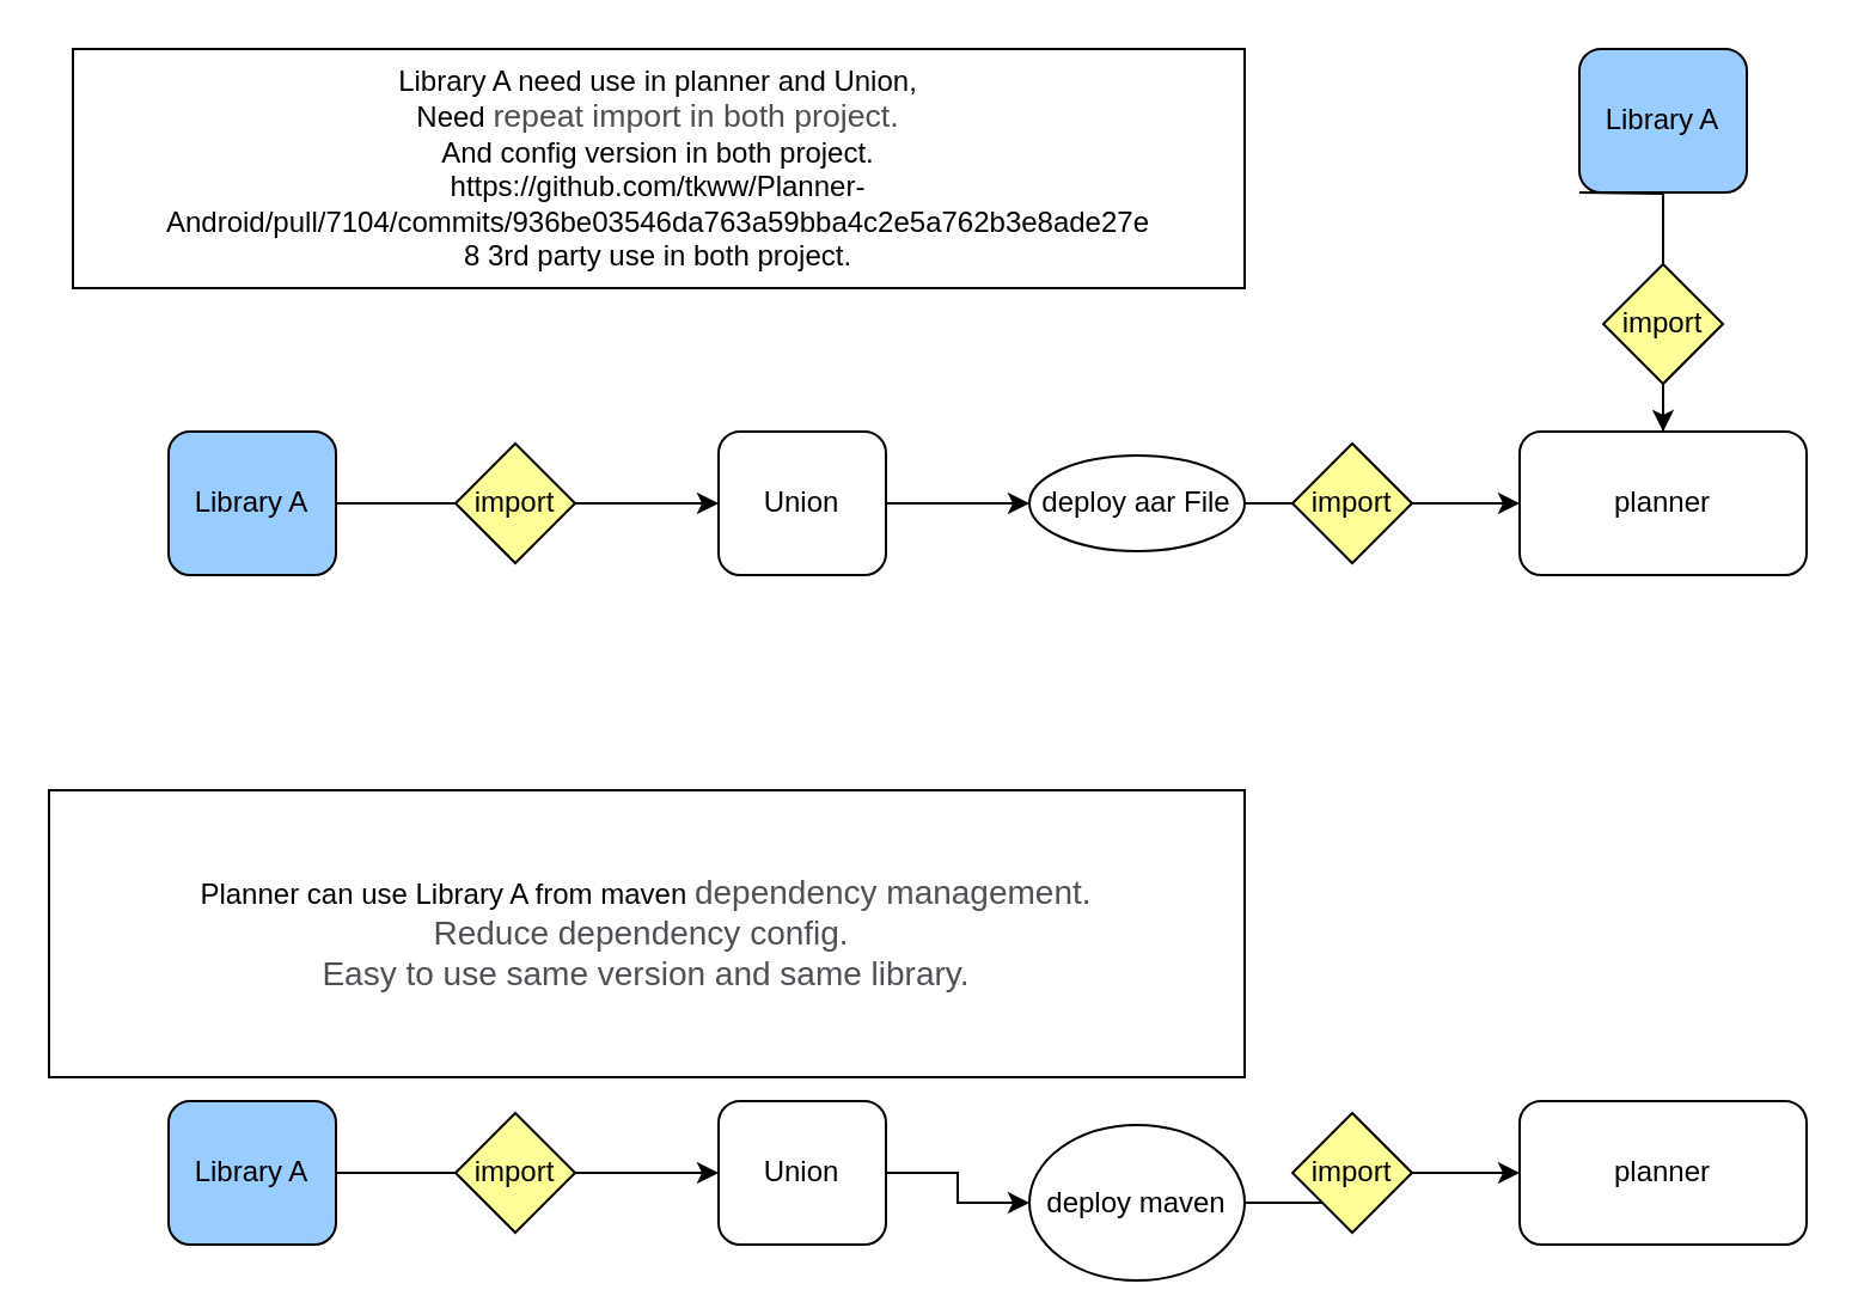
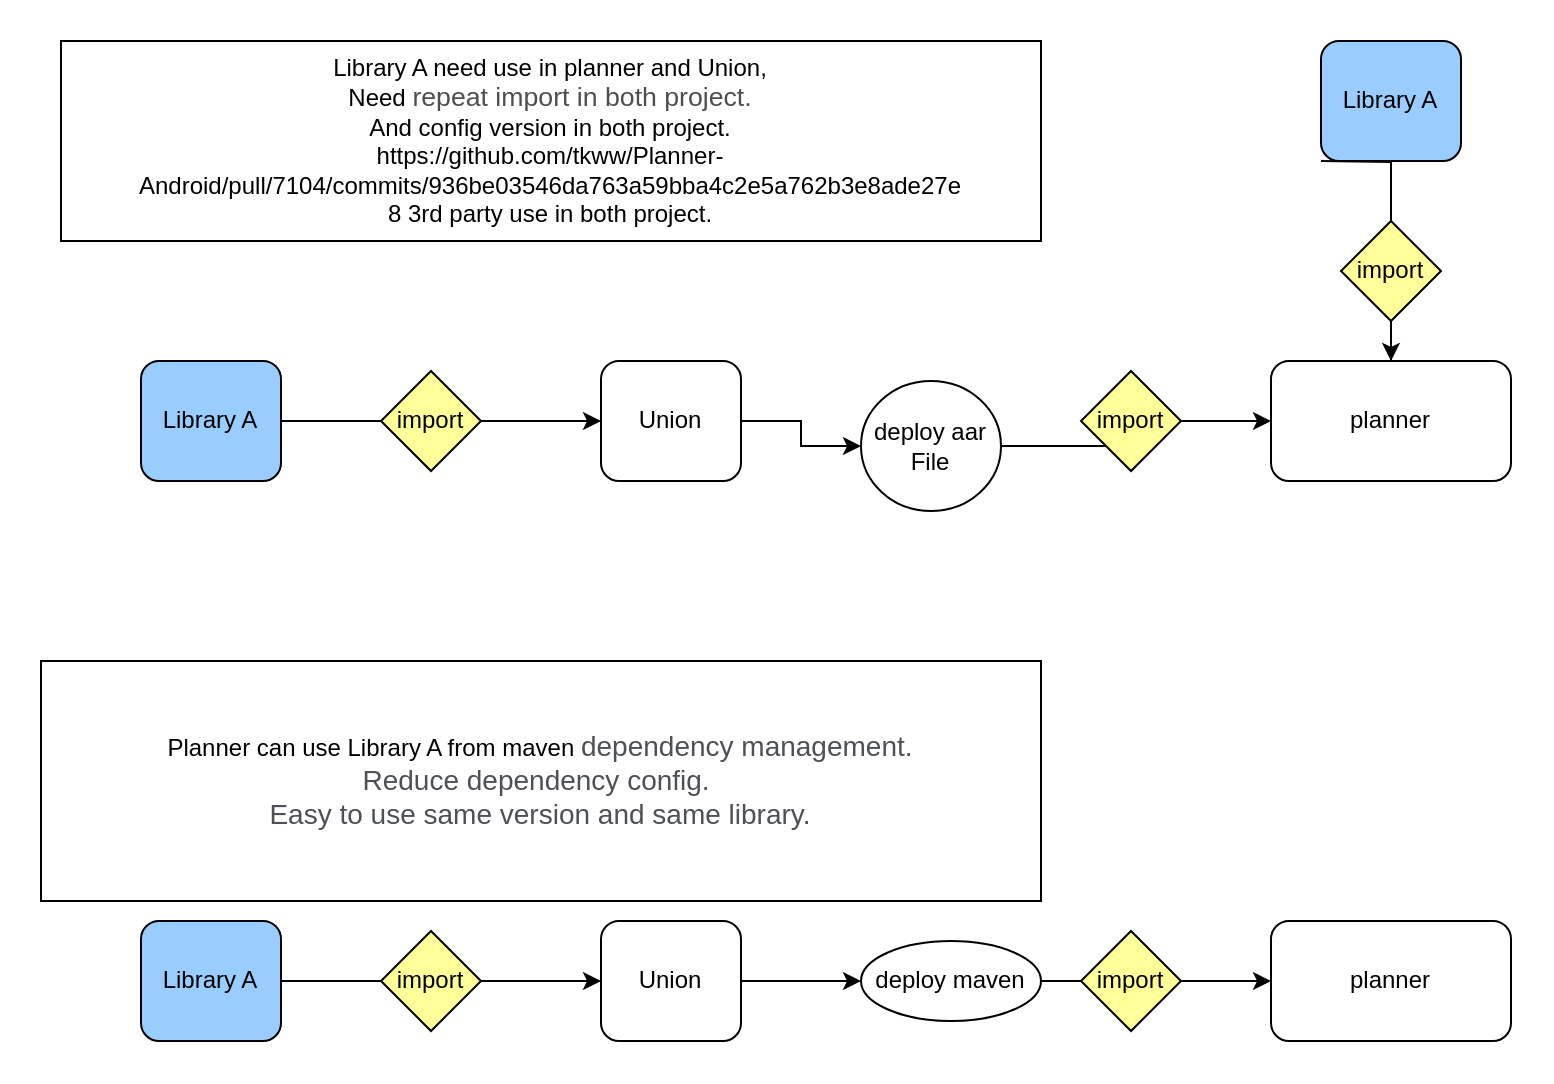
  <mxCell id="0" />
  <mxCell id="1" parent="0" />
  <mxCell id="2" style="edgeStyle=orthogonalEdgeStyle;rounded=0;orthogonalLoop=1;jettySize=auto;html=1;" edge="1" parent="1" source="3" target="7"><mxGeometry relative="1" as="geometry" /></mxCell>
  <mxCell id="3" value="Union" style="rounded=1;whiteSpace=wrap;html=1;" vertex="1" parent="1"><mxGeometry x="300" y="180" width="70" height="60" as="geometry" /></mxCell>
  <mxCell id="4" style="edgeStyle=orthogonalEdgeStyle;rounded=0;orthogonalLoop=1;jettySize=auto;html=1;startArrow=none;" edge="1" parent="1" source="11" target="3"><mxGeometry relative="1" as="geometry" /></mxCell>
  <mxCell id="5" value="Library A" style="rounded=1;whiteSpace=wrap;html=1;fillColor=#99CCFF;" vertex="1" parent="1"><mxGeometry x="70" y="180" width="70" height="60" as="geometry" /></mxCell>
  <mxCell id="6" style="edgeStyle=orthogonalEdgeStyle;rounded=0;orthogonalLoop=1;jettySize=auto;html=1;entryX=0;entryY=0.5;entryDx=0;entryDy=0;" edge="1" parent="1" source="7" target="8"><mxGeometry relative="1" as="geometry" /></mxCell>
- <mxCell id="7" value="deploy aar File" style="ellipse;whiteSpace=wrap;html=1;" vertex="1" parent="1"><mxGeometry x="430" y="190" width="90" height="40" as="geometry" /></mxCell>
+ <mxCell id="7" value="deploy aar File" style="ellipse;whiteSpace=wrap;html=1;" vertex="1" parent="1"><mxGeometry x="430" y="190" width="70" height="65" as="geometry" /></mxCell>
  <mxCell id="8" value="planner" style="rounded=1;whiteSpace=wrap;html=1;" vertex="1" parent="1"><mxGeometry x="635" y="180" width="120" height="60" as="geometry" /></mxCell>
  <mxCell id="9" style="edgeStyle=orthogonalEdgeStyle;rounded=0;orthogonalLoop=1;jettySize=auto;html=1;entryX=0.5;entryY=0;entryDx=0;entryDy=0;startArrow=none;" edge="1" parent="1" source="13" target="8"><mxGeometry relative="1" as="geometry"><mxPoint x="660" y="80" as="sourcePoint" /></mxGeometry></mxCell>
  <mxCell id="10" value="Library A" style="rounded=1;whiteSpace=wrap;html=1;fillColor=#99CCFF;" vertex="1" parent="1"><mxGeometry x="660" y="20" width="70" height="60" as="geometry" /></mxCell>
  <mxCell id="11" value="import" style="rhombus;whiteSpace=wrap;html=1;fillColor=#FFFF99;" vertex="1" parent="1"><mxGeometry x="190" y="185" width="50" height="50" as="geometry" /></mxCell>
  <mxCell id="12" value="" style="edgeStyle=orthogonalEdgeStyle;rounded=0;orthogonalLoop=1;jettySize=auto;html=1;endArrow=none;" edge="1" parent="1" source="5" target="11"><mxGeometry relative="1" as="geometry"><mxPoint x="140" y="210" as="sourcePoint" /><mxPoint x="300" y="210" as="targetPoint" /></mxGeometry></mxCell>
  <mxCell id="13" value="import" style="rhombus;whiteSpace=wrap;html=1;fillColor=#FFFF99;" vertex="1" parent="1"><mxGeometry x="670" y="110" width="50" height="50" as="geometry" /></mxCell>
  <mxCell id="14" value="" style="edgeStyle=orthogonalEdgeStyle;rounded=0;orthogonalLoop=1;jettySize=auto;html=1;entryX=0.5;entryY=0;entryDx=0;entryDy=0;endArrow=none;" edge="1" parent="1" target="13"><mxGeometry relative="1" as="geometry"><mxPoint x="660" y="80" as="sourcePoint" /><mxPoint x="660" y="180" as="targetPoint" /></mxGeometry></mxCell>
  <mxCell id="15" value="import" style="rhombus;whiteSpace=wrap;html=1;fillColor=#FFFF99;" vertex="1" parent="1"><mxGeometry x="540" y="185" width="50" height="50" as="geometry" /></mxCell>
  <mxCell id="16" style="edgeStyle=orthogonalEdgeStyle;rounded=0;orthogonalLoop=1;jettySize=auto;html=1;" edge="1" parent="1" source="17" target="21"><mxGeometry relative="1" as="geometry" /></mxCell>
  <mxCell id="17" value="Union" style="rounded=1;whiteSpace=wrap;html=1;" vertex="1" parent="1"><mxGeometry x="300" y="460" width="70" height="60" as="geometry" /></mxCell>
  <mxCell id="18" style="edgeStyle=orthogonalEdgeStyle;rounded=0;orthogonalLoop=1;jettySize=auto;html=1;startArrow=none;" edge="1" parent="1" source="23" target="17"><mxGeometry relative="1" as="geometry" /></mxCell>
  <mxCell id="19" value="Library A" style="rounded=1;whiteSpace=wrap;html=1;fillColor=#99CCFF;" vertex="1" parent="1"><mxGeometry x="70" y="460" width="70" height="60" as="geometry" /></mxCell>
  <mxCell id="20" style="edgeStyle=orthogonalEdgeStyle;rounded=0;orthogonalLoop=1;jettySize=auto;html=1;entryX=0;entryY=0.5;entryDx=0;entryDy=0;" edge="1" parent="1" source="21" target="22"><mxGeometry relative="1" as="geometry" /></mxCell>
- <mxCell id="21" value="deploy maven" style="ellipse;whiteSpace=wrap;html=1;" vertex="1" parent="1"><mxGeometry x="430" y="470" width="90" height="65" as="geometry" /></mxCell>
+ <mxCell id="21" value="deploy maven" style="ellipse;whiteSpace=wrap;html=1;" vertex="1" parent="1"><mxGeometry x="430" y="470" width="90" height="40" as="geometry" /></mxCell>
  <mxCell id="22" value="planner" style="rounded=1;whiteSpace=wrap;html=1;" vertex="1" parent="1"><mxGeometry x="635" y="460" width="120" height="60" as="geometry" /></mxCell>
  <mxCell id="23" value="import" style="rhombus;whiteSpace=wrap;html=1;fillColor=#FFFF99;" vertex="1" parent="1"><mxGeometry x="190" y="465" width="50" height="50" as="geometry" /></mxCell>
  <mxCell id="24" value="" style="edgeStyle=orthogonalEdgeStyle;rounded=0;orthogonalLoop=1;jettySize=auto;html=1;endArrow=none;" edge="1" parent="1" source="19" target="23"><mxGeometry relative="1" as="geometry"><mxPoint x="140" y="490" as="sourcePoint" /><mxPoint x="300" y="490" as="targetPoint" /></mxGeometry></mxCell>
  <mxCell id="25" value="import" style="rhombus;whiteSpace=wrap;html=1;fillColor=#FFFF99;" vertex="1" parent="1"><mxGeometry x="540" y="465" width="50" height="50" as="geometry" /></mxCell>
  <mxCell id="26" value="Library A need use in planner and Union,&lt;br&gt;Need&amp;nbsp;&lt;span style=&quot;color: rgb(78 , 78 , 78) ; font-family: &amp;#34;helvetica&amp;#34; , &amp;#34;lucida grande&amp;#34; , &amp;#34;lucida&amp;#34; , &amp;#34;verdana&amp;#34; , sans-serif ; font-size: 13.333px ; background-color: rgb(255 , 255 , 255)&quot;&gt;repeat import in both project.&lt;br&gt;&lt;/span&gt;And config version in both project.&lt;br&gt;https://github.com/tkww/Planner-Android/pull/7104/commits/936be03546da763a59bba4c2e5a762b3e8ade27e&lt;br&gt;8 3rd party use in both project." style="rounded=0;whiteSpace=wrap;html=1;fillColor=#FFFFFF;" vertex="1" parent="1"><mxGeometry x="30" y="20" width="490" height="100" as="geometry" /></mxCell>
  <mxCell id="27" value="Planner can use Library A from maven&amp;nbsp;&lt;span style=&quot;color: rgb(77 , 81 , 86) ; font-family: &amp;#34;arial&amp;#34; , sans-serif ; font-size: 14px ; text-align: left ; background-color: rgb(255 , 255 , 255)&quot;&gt;dependency management.&lt;br&gt;Reduce dependency config.&amp;nbsp;&lt;br&gt;Easy to use same version and same library.&lt;br&gt;&lt;/span&gt;" style="rounded=0;whiteSpace=wrap;html=1;fillColor=#FFFFFF;" vertex="1" parent="1"><mxGeometry x="20" y="330" width="500" height="120" as="geometry" /></mxCell>
